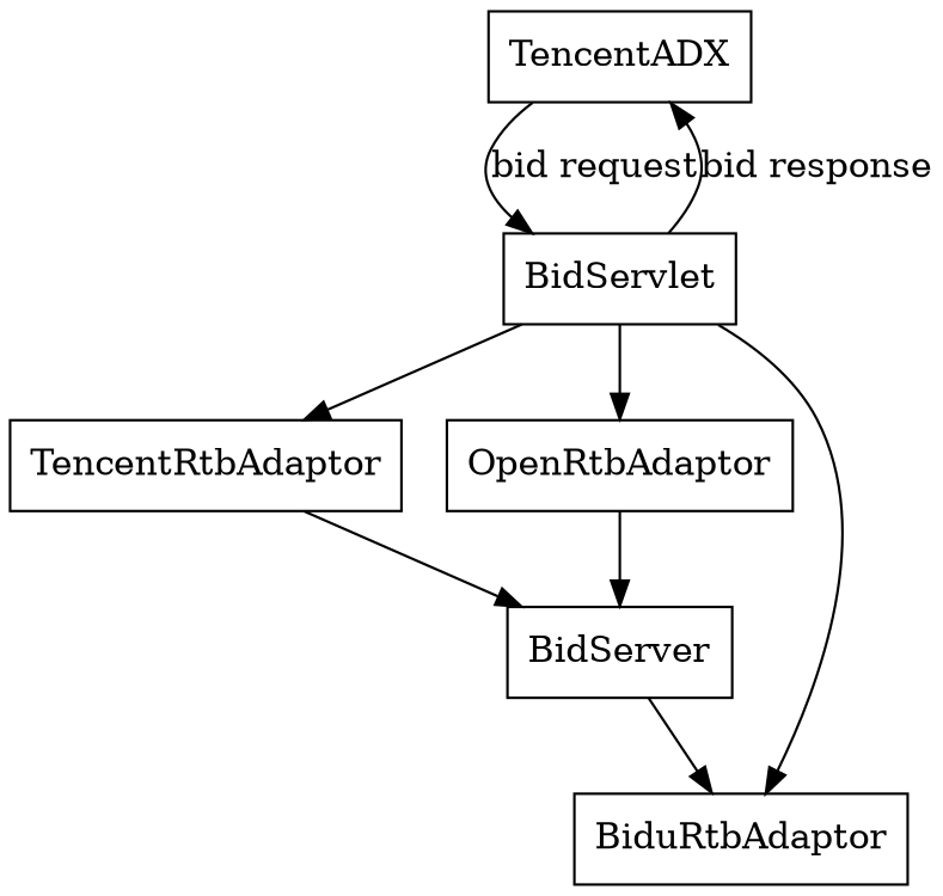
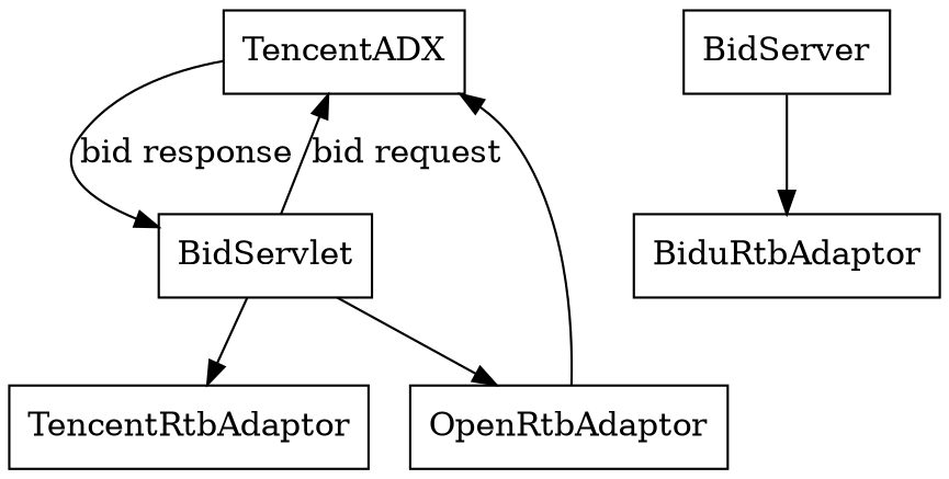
  digraph {
    node [shape=record]
    edge [style=solid]
    TencentADX
    BidServlet
    TencentRtbAdaptor
    BiduRtbAdaptor
    OpenRtbAdaptor
    BidServer
-   TencentADX -> BidServlet [label="bid request"]
-   BidServlet -> TencentADX [label="bid response"]
+   TencentADX -> BidServlet [label="bid response"]
+   BidServlet -> TencentADX [label="bid request"]
    BidServlet -> TencentRtbAdaptor
-   BidServlet -> BiduRtbAdaptor
    BidServlet -> OpenRtbAdaptor
-   TencentRtbAdaptor -> BidServer
-   OpenRtbAdaptor -> BidServer
+   OpenRtbAdaptor -> TencentADX
    BidServer -> BiduRtbAdaptor
  }
